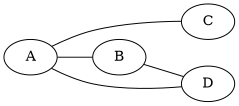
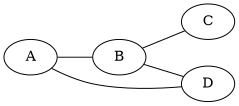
  graph {
    rankdir=LR
    n1 [label=A]
    n2 [label=B]
    n3 [label=C]
    n4 [label=D]
    n1 -- n2
-   n1 -- n3
+   n2 -- n3
    n2 -- n4
    n4 -- n1
  }
